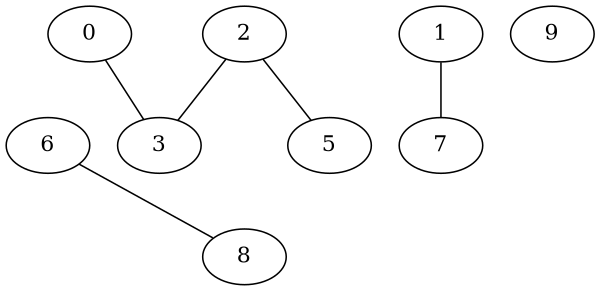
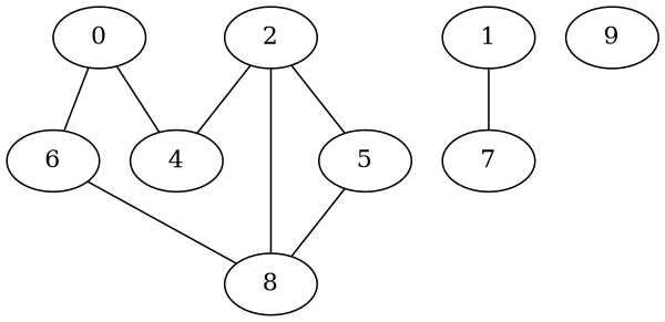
  graph {
    0
-   3
+   3 [label=4]
    6
    8
    1
    7
    5
    2
    n9 [label=9]
    0 -- 3
+   0 -- 6
    6 -- 8
    1 -- 7
+   5 -- 8
    2 -- 3
+   2 -- 8
    2 -- 5
  }
